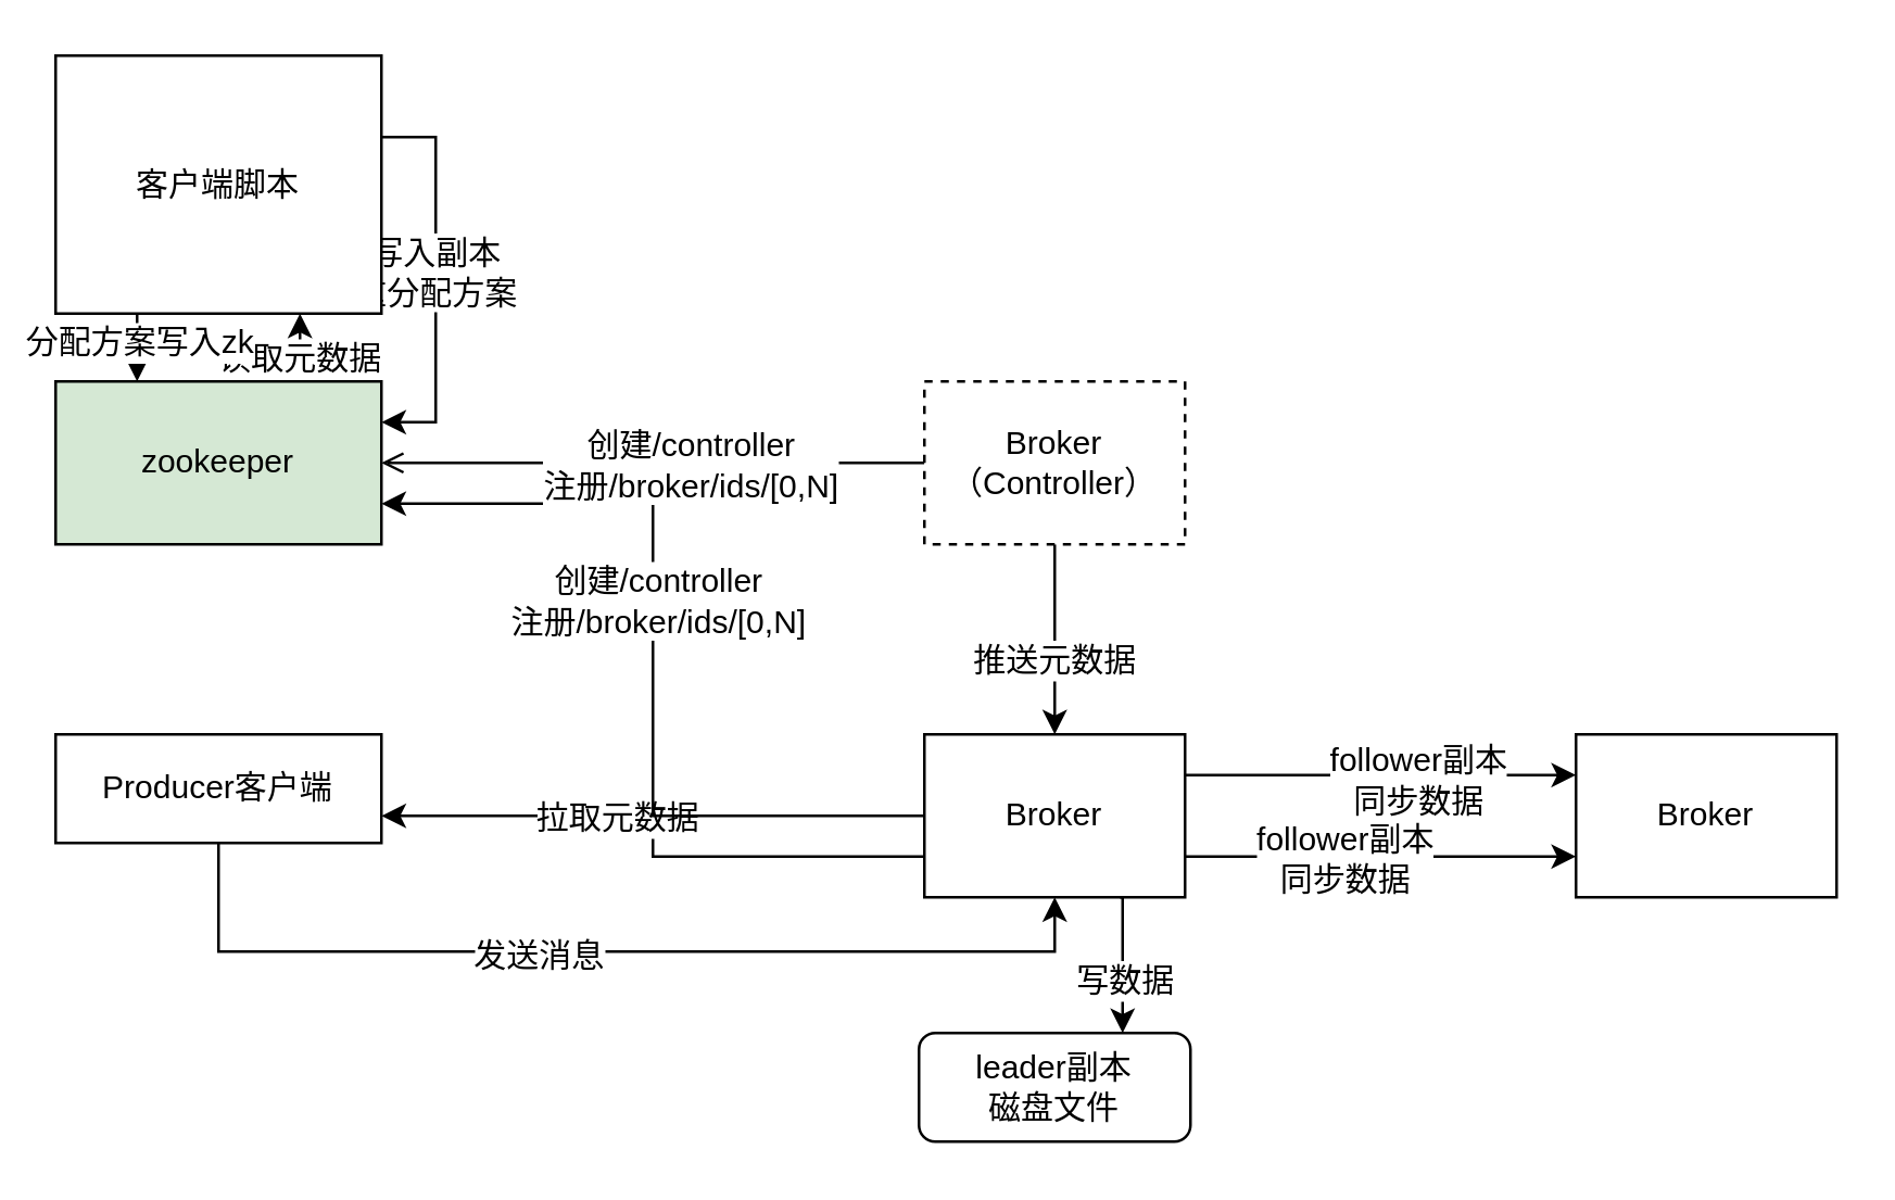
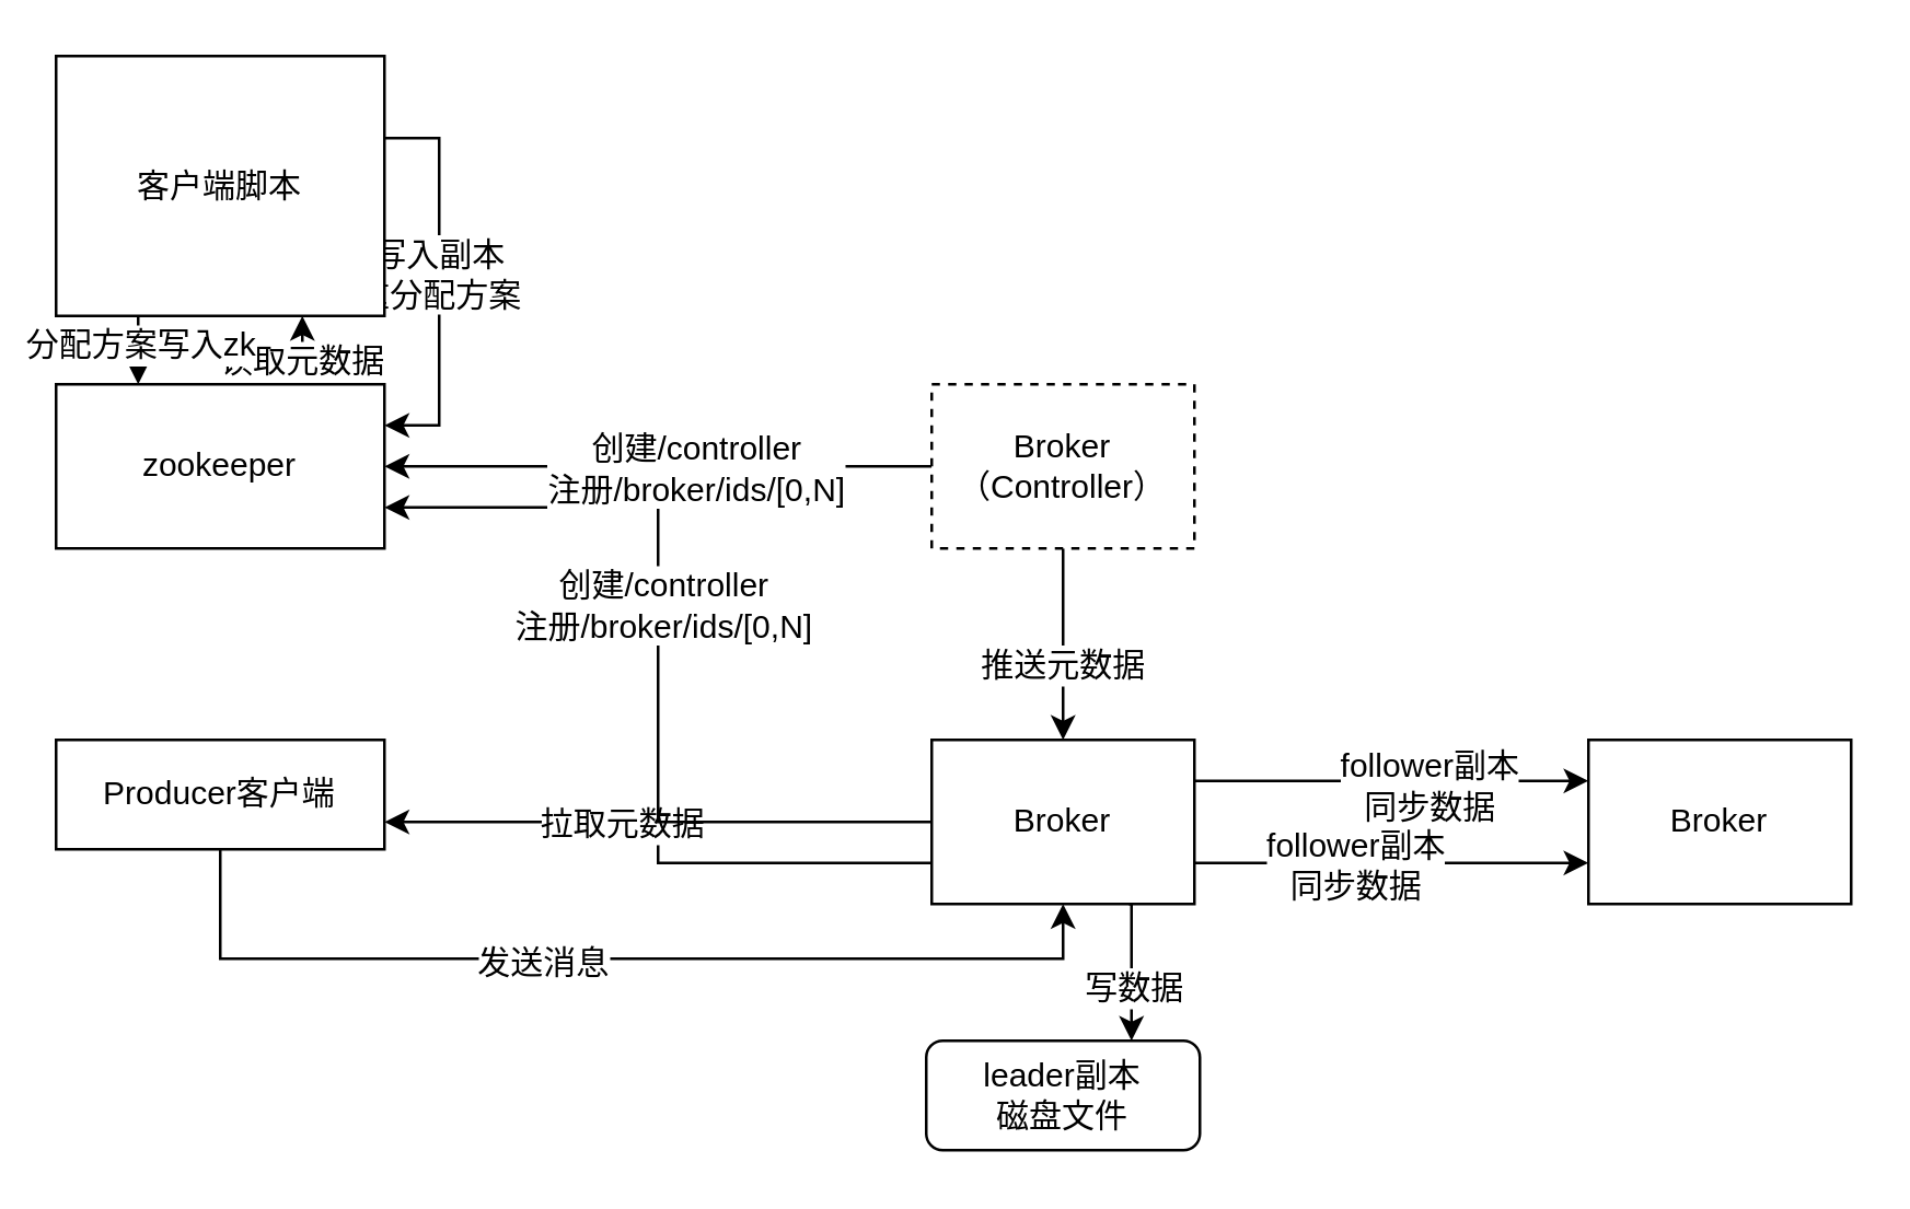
  <mxCell id="0" />
  <mxCell id="1" parent="0" />
  <mxCell id="2" style="edgeStyle=orthogonalEdgeStyle;rounded=0;orthogonalLoop=1;jettySize=auto;html=1;entryX=0.5;entryY=1;entryDx=0;entryDy=0;" edge="1" parent="1" source="4" target="15"><mxGeometry relative="1" as="geometry"><Array as="points"><mxPoint x="80" y="350" /><mxPoint x="388" y="350" /></Array></mxGeometry></mxCell>
  <mxCell id="3" value="发送消息" style="text;html=1;align=center;verticalAlign=middle;resizable=0;points=[];labelBackgroundColor=#ffffff;" vertex="1" connectable="0" parent="2"><mxGeometry x="-0.147" y="-1" relative="1" as="geometry"><mxPoint as="offset" /></mxGeometry></mxCell>
  <mxCell id="4" value="Producer客户端" style="rounded=0;whiteSpace=wrap;html=1;" vertex="1" parent="1"><mxGeometry x="20" y="270" width="120" height="40" as="geometry" /></mxCell>
  <mxCell id="5" style="edgeStyle=orthogonalEdgeStyle;rounded=0;orthogonalLoop=1;jettySize=auto;html=1;exitX=0;exitY=0.75;exitDx=0;exitDy=0;entryX=1;entryY=0.75;entryDx=0;entryDy=0;" edge="1" parent="1" source="15" target="4"><mxGeometry relative="1" as="geometry" /></mxCell>
  <mxCell id="6" value="拉取元数据" style="text;html=1;align=center;verticalAlign=middle;resizable=0;points=[];labelBackgroundColor=#ffffff;" vertex="1" connectable="0" parent="5"><mxGeometry x="0.197" relative="1" as="geometry"><mxPoint as="offset" /></mxGeometry></mxCell>
  <mxCell id="7" style="edgeStyle=orthogonalEdgeStyle;rounded=0;orthogonalLoop=1;jettySize=auto;html=1;entryX=1;entryY=0.75;entryDx=0;entryDy=0;" edge="1" parent="1" source="15" target="23"><mxGeometry relative="1" as="geometry" /></mxCell>
  <mxCell id="8" value="创建/controller&lt;br&gt;注册/broker/ids/[0,N]" style="text;html=1;align=center;verticalAlign=middle;resizable=0;points=[];labelBackgroundColor=#ffffff;" vertex="1" connectable="0" parent="7"><mxGeometry x="0.143" y="-1" relative="1" as="geometry"><mxPoint as="offset" /></mxGeometry></mxCell>
  <mxCell id="9" style="edgeStyle=orthogonalEdgeStyle;rounded=0;orthogonalLoop=1;jettySize=auto;html=1;exitX=0.75;exitY=1;exitDx=0;exitDy=0;entryX=0.75;entryY=0;entryDx=0;entryDy=0;" edge="1" parent="1" source="15" target="25"><mxGeometry relative="1" as="geometry"><Array as="points"><mxPoint x="413" y="330" /></Array></mxGeometry></mxCell>
  <mxCell id="10" value="写数据" style="text;html=1;align=center;verticalAlign=middle;resizable=0;points=[];labelBackgroundColor=#ffffff;" vertex="1" connectable="0" parent="9"><mxGeometry x="0.23" relative="1" as="geometry"><mxPoint as="offset" /></mxGeometry></mxCell>
  <mxCell id="11" style="edgeStyle=orthogonalEdgeStyle;rounded=0;orthogonalLoop=1;jettySize=auto;html=1;exitX=1;exitY=0.75;exitDx=0;exitDy=0;entryX=0;entryY=0.75;entryDx=0;entryDy=0;" edge="1" parent="1" source="15" target="24"><mxGeometry relative="1" as="geometry" /></mxCell>
  <mxCell id="12" value="follower副本&lt;br&gt;同步数据" style="text;html=1;align=center;verticalAlign=middle;resizable=0;points=[];labelBackgroundColor=#ffffff;" vertex="1" connectable="0" parent="11"><mxGeometry x="-0.191" relative="1" as="geometry"><mxPoint as="offset" /></mxGeometry></mxCell>
  <mxCell id="13" style="edgeStyle=orthogonalEdgeStyle;rounded=0;orthogonalLoop=1;jettySize=auto;html=1;exitX=1;exitY=0.25;exitDx=0;exitDy=0;entryX=0;entryY=0.25;entryDx=0;entryDy=0;" edge="1" parent="1" source="15" target="24"><mxGeometry relative="1" as="geometry" /></mxCell>
  <mxCell id="14" value="follower副本&lt;br&gt;同步数据" style="text;html=1;align=center;verticalAlign=middle;resizable=0;points=[];labelBackgroundColor=#ffffff;" vertex="1" connectable="0" parent="13"><mxGeometry x="0.175" y="-1" relative="1" as="geometry"><mxPoint as="offset" /></mxGeometry></mxCell>
  <mxCell id="15" value="Broker" style="rounded=0;whiteSpace=wrap;html=1;" vertex="1" parent="1"><mxGeometry x="340" y="270" width="96" height="60" as="geometry" /></mxCell>
  <mxCell id="16" style="edgeStyle=orthogonalEdgeStyle;rounded=0;orthogonalLoop=1;jettySize=auto;html=1;entryX=0.5;entryY=0;entryDx=0;entryDy=0;" edge="1" parent="1" source="20" target="15"><mxGeometry relative="1" as="geometry" /></mxCell>
  <mxCell id="17" value="推送元数据" style="text;html=1;align=center;verticalAlign=middle;resizable=0;points=[];labelBackgroundColor=#ffffff;" vertex="1" connectable="0" parent="16"><mxGeometry x="0.188" y="-1" relative="1" as="geometry"><mxPoint as="offset" /></mxGeometry></mxCell>
- <mxCell id="18" style="edgeStyle=orthogonalEdgeStyle;rounded=0;orthogonalLoop=1;jettySize=auto;html=1;endArrow=open;" edge="1" parent="1" source="20" target="23"><mxGeometry relative="1" as="geometry" /></mxCell>
+ <mxCell id="18" style="edgeStyle=orthogonalEdgeStyle;rounded=0;orthogonalLoop=1;jettySize=auto;html=1;" edge="1" parent="1" source="20" target="23"><mxGeometry relative="1" as="geometry" /></mxCell>
  <mxCell id="19" value="创建/controller&lt;br&gt;注册/broker/ids/[0,N]" style="text;html=1;align=center;verticalAlign=middle;resizable=0;points=[];labelBackgroundColor=#ffffff;" vertex="1" connectable="0" parent="18"><mxGeometry x="-0.133" relative="1" as="geometry"><mxPoint as="offset" /></mxGeometry></mxCell>
  <mxCell id="20" value="Broker&lt;br&gt;（Controller）" style="rounded=0;whiteSpace=wrap;html=1;dashed=1;" vertex="1" parent="1"><mxGeometry x="340" y="140" width="96" height="60" as="geometry" /></mxCell>
  <mxCell id="21" style="edgeStyle=orthogonalEdgeStyle;rounded=0;orthogonalLoop=1;jettySize=auto;html=1;exitX=0.75;exitY=0;exitDx=0;exitDy=0;entryX=0.75;entryY=1;entryDx=0;entryDy=0;" edge="1" parent="1" source="23" target="30"><mxGeometry relative="1" as="geometry" /></mxCell>
  <mxCell id="22" value="读取元数据" style="text;html=1;align=center;verticalAlign=middle;resizable=0;points=[];labelBackgroundColor=#ffffff;" vertex="1" connectable="0" parent="21"><mxGeometry x="-0.316" y="1" relative="1" as="geometry"><mxPoint as="offset" /></mxGeometry></mxCell>
- <mxCell id="23" value="zookeeper" style="rounded=0;whiteSpace=wrap;html=1;fillColor=#d5e8d4;" vertex="1" parent="1"><mxGeometry x="20" y="140" width="120" height="60" as="geometry" /></mxCell>
+ <mxCell id="23" value="zookeeper" style="rounded=0;whiteSpace=wrap;html=1;" vertex="1" parent="1"><mxGeometry x="20" y="140" width="120" height="60" as="geometry" /></mxCell>
  <mxCell id="24" value="Broker" style="rounded=0;whiteSpace=wrap;html=1;" vertex="1" parent="1"><mxGeometry x="580" y="270" width="96" height="60" as="geometry" /></mxCell>
  <mxCell id="25" value="leader副本&lt;br&gt;磁盘文件" style="whiteSpace=wrap;html=1;rounded=1;" vertex="1" parent="1"><mxGeometry x="338" y="380" width="100" height="40" as="geometry" /></mxCell>
  <mxCell id="26" style="edgeStyle=orthogonalEdgeStyle;rounded=0;orthogonalLoop=1;jettySize=auto;html=1;exitX=0.25;exitY=1;exitDx=0;exitDy=0;" edge="1" parent="1" source="30" target="23"><mxGeometry relative="1" as="geometry"><Array as="points"><mxPoint x="50" y="120" /><mxPoint x="50" y="120" /></Array></mxGeometry></mxCell>
  <mxCell id="27" value="分配方案写入zk" style="text;html=1;align=center;verticalAlign=middle;resizable=0;points=[];labelBackgroundColor=#ffffff;" vertex="1" connectable="0" parent="26"><mxGeometry x="-0.217" relative="1" as="geometry"><mxPoint as="offset" /></mxGeometry></mxCell>
  <mxCell id="28" style="edgeStyle=orthogonalEdgeStyle;rounded=0;orthogonalLoop=1;jettySize=auto;html=1;entryX=1;entryY=0.25;entryDx=0;entryDy=0;" edge="1" parent="1" source="30" target="23"><mxGeometry relative="1" as="geometry"><Array as="points"><mxPoint x="160" y="50" /><mxPoint x="160" y="155" /></Array></mxGeometry></mxCell>
  <mxCell id="29" value="写入副本&lt;br&gt;重分配方案" style="text;html=1;align=center;verticalAlign=middle;resizable=0;points=[];labelBackgroundColor=#ffffff;" vertex="1" connectable="0" parent="28"><mxGeometry x="-0.224" y="-1" relative="1" as="geometry"><mxPoint y="13.6" as="offset" /></mxGeometry></mxCell>
  <mxCell id="30" value="客户端脚本" style="rounded=0;whiteSpace=wrap;html=1;" vertex="1" parent="1"><mxGeometry x="20" y="20" width="120" height="95" as="geometry" /></mxCell>
